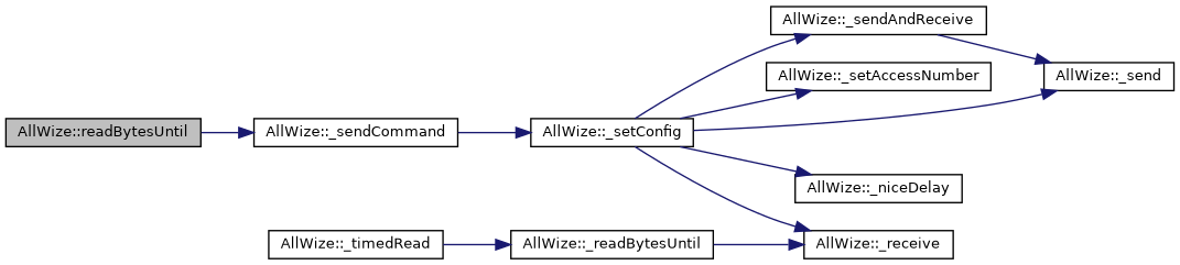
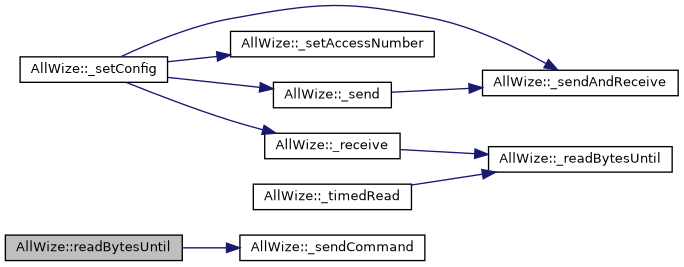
  digraph {
    rankdir=LR
    node [color=black fillcolor=white fontname=Helvetica fontsize=10 shape=record style=filled]
    edge [color=midnightblue fontname=Helvetica fontsize=10 labelfontname=Helvetica labelfontsize=10 style=solid]
    n1 [fillcolor=grey75 fontcolor=black height=0.2 label="AllWize::readBytesUntil" width=0.4]
    n2 [height=0.2 label="AllWize::_sendCommand" width=0.4]
    n3 [height=0.2 label="AllWize::_setConfig" width=0.4]
    n4 [height=0.2 label="AllWize::_sendAndReceive" width=0.4]
    n5 [height=0.2 label="AllWize::_setAccessNumber" width=0.4]
    n6 [height=0.2 label="AllWize::_send" width=0.4]
-   n7 [height=0.2 label="AllWize::_niceDelay" width=0.4]
    n8 [height=0.2 label="AllWize::_receive" width=0.4]
    n9 [height=0.2 label="AllWize::_readBytesUntil" width=0.4]
    n10 [height=0.2 label="AllWize::_timedRead" width=0.4]
    n1 -> n2
-   n2 -> n3
    n3 -> n4
    n3 -> n5
    n3 -> n6
-   n3 -> n7
    n3 -> n8
-   n4 -> n6
-   n9 -> n8
+   n6 -> n4
+   n8 -> n9
    n10 -> n9
  }
